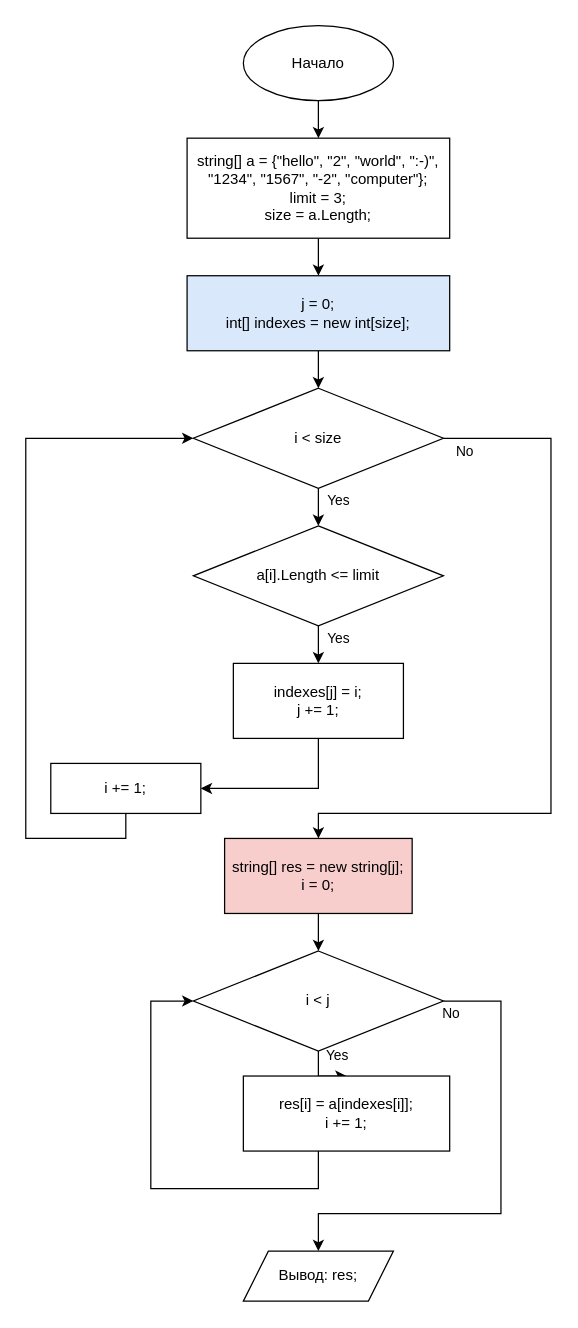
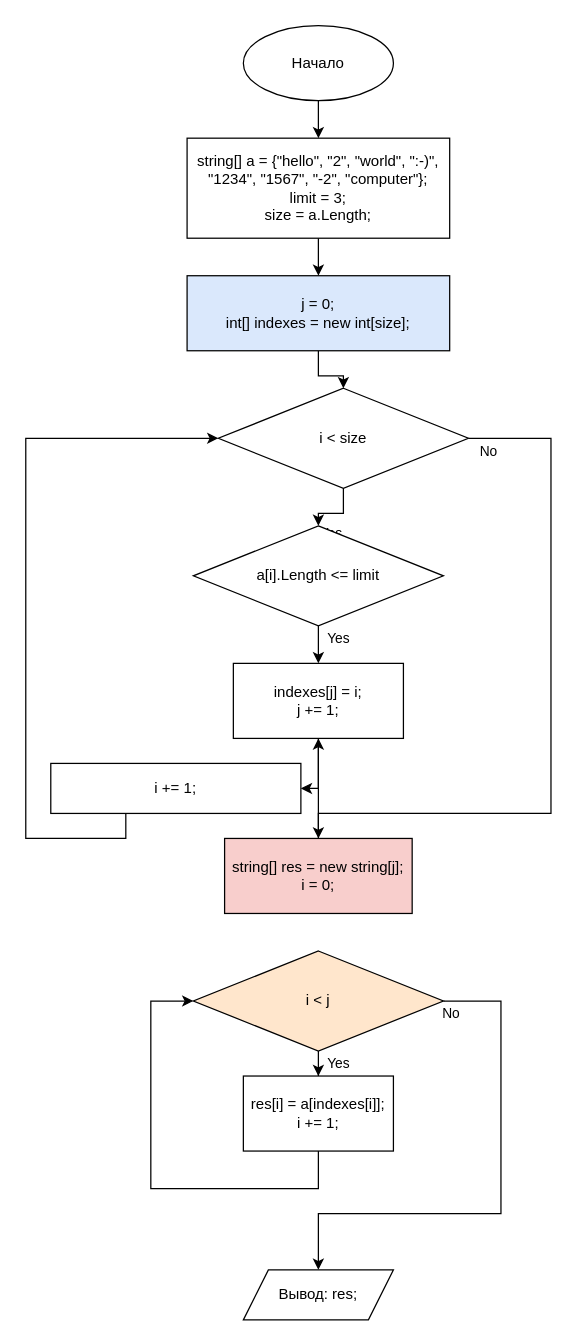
  <mxCell id="0" />
  <mxCell id="1" parent="0" />
  <mxCell id="2" style="edgeStyle=orthogonalEdgeStyle;rounded=0;orthogonalLoop=1;jettySize=auto;html=1;entryX=0.5;entryY=0;entryDx=0;entryDy=0;" edge="1" parent="1" source="3" target="5"><mxGeometry relative="1" as="geometry" /></mxCell>
  <mxCell id="3" value="Начало" style="ellipse;whiteSpace=wrap;html=1;" vertex="1" parent="1"><mxGeometry x="194" y="20" width="120" height="60" as="geometry" /></mxCell>
  <mxCell id="4" style="edgeStyle=orthogonalEdgeStyle;rounded=0;orthogonalLoop=1;jettySize=auto;html=1;entryX=0.5;entryY=0;entryDx=0;entryDy=0;" edge="1" parent="1" source="5" target="7"><mxGeometry relative="1" as="geometry" /></mxCell>
  <mxCell id="5" value="string[] a = {&quot;hello&quot;, &quot;2&quot;, &quot;world&quot;, &quot;:-)&quot;, &quot;1234&quot;, &quot;1567&quot;, &quot;-2&quot;, &quot;computer&quot;};&lt;br&gt;limit = 3;&lt;br&gt;size = a.Length;" style="rounded=0;whiteSpace=wrap;html=1;" vertex="1" parent="1"><mxGeometry x="149" y="110" width="210" height="80" as="geometry" /></mxCell>
  <mxCell id="6" style="edgeStyle=orthogonalEdgeStyle;rounded=0;orthogonalLoop=1;jettySize=auto;html=1;entryX=0.5;entryY=0;entryDx=0;entryDy=0;" edge="1" parent="1" source="7" target="11"><mxGeometry relative="1" as="geometry" /></mxCell>
  <mxCell id="7" value="j = 0;&lt;br&gt;int[] indexes = new int[size];" style="rounded=0;whiteSpace=wrap;html=1;fillColor=#dae8fc;" vertex="1" parent="1"><mxGeometry x="149" y="220" width="210" height="60" as="geometry" /></mxCell>
  <mxCell id="8" value="Yes" style="edgeStyle=orthogonalEdgeStyle;rounded=0;orthogonalLoop=1;jettySize=auto;html=1;entryX=0.5;entryY=0;entryDx=0;entryDy=0;" edge="1" parent="1" source="11" target="13"><mxGeometry x="0.2" y="16" relative="1" as="geometry"><mxPoint as="offset" /></mxGeometry></mxCell>
  <mxCell id="9" style="edgeStyle=orthogonalEdgeStyle;rounded=0;orthogonalLoop=1;jettySize=auto;html=1;entryX=0.5;entryY=0;entryDx=0;entryDy=0;" edge="1" parent="1" source="11" target="19"><mxGeometry relative="1" as="geometry"><Array as="points"><mxPoint x="440" y="350" /><mxPoint x="440" y="650" /><mxPoint x="254" y="650" /></Array></mxGeometry></mxCell>
  <mxCell id="10" value="No" style="edgeLabel;html=1;align=center;verticalAlign=middle;resizable=0;points=[];" vertex="1" connectable="0" parent="9"><mxGeometry x="-0.878" y="-1" relative="1" as="geometry"><mxPoint x="-20" y="9" as="offset" /></mxGeometry></mxCell>
- <mxCell id="11" value="i &amp;lt; size" style="rhombus;whiteSpace=wrap;html=1;" vertex="1" parent="1"><mxGeometry x="154" y="310" width="200" height="80" as="geometry" /></mxCell>
+ <mxCell id="11" value="i &amp;lt; size" style="rhombus;whiteSpace=wrap;html=1;" vertex="1" parent="1"><mxGeometry x="174" y="310" width="200" height="80" as="geometry" /></mxCell>
  <mxCell id="12" value="Yes" style="edgeStyle=orthogonalEdgeStyle;rounded=0;orthogonalLoop=1;jettySize=auto;html=1;entryX=0.5;entryY=0;entryDx=0;entryDy=0;" edge="1" parent="1" source="13" target="15"><mxGeometry x="0.2" y="16" relative="1" as="geometry"><mxPoint as="offset" /></mxGeometry></mxCell>
  <mxCell id="13" value="a[i].Length &amp;lt;= limit" style="rhombus;whiteSpace=wrap;html=1;" vertex="1" parent="1"><mxGeometry x="154" y="420" width="200" height="80" as="geometry" /></mxCell>
  <mxCell id="14" style="edgeStyle=orthogonalEdgeStyle;rounded=0;orthogonalLoop=1;jettySize=auto;html=1;entryX=1;entryY=0.5;entryDx=0;entryDy=0;" edge="1" parent="1" source="15" target="17"><mxGeometry relative="1" as="geometry"><Array as="points"><mxPoint x="254" y="630" /></Array></mxGeometry></mxCell>
  <mxCell id="15" value="indexes[j] = i;&lt;br&gt;j += 1;" style="rounded=0;whiteSpace=wrap;html=1;" vertex="1" parent="1"><mxGeometry x="186" y="530" width="136" height="60" as="geometry" /></mxCell>
  <mxCell id="16" style="edgeStyle=orthogonalEdgeStyle;rounded=0;orthogonalLoop=1;jettySize=auto;html=1;entryX=0;entryY=0.5;entryDx=0;entryDy=0;" edge="1" parent="1" source="17" target="11"><mxGeometry relative="1" as="geometry"><Array as="points"><mxPoint x="100" y="670" /><mxPoint x="20" y="670" /><mxPoint x="20" y="350" /></Array></mxGeometry></mxCell>
- <mxCell id="17" value="i += 1;" style="rounded=0;whiteSpace=wrap;html=1;" vertex="1" parent="1"><mxGeometry x="40" y="610" width="120" height="40" as="geometry" /></mxCell>
- <mxCell id="18" style="edgeStyle=orthogonalEdgeStyle;rounded=0;orthogonalLoop=1;jettySize=auto;html=1;entryX=0.5;entryY=0;entryDx=0;entryDy=0;" edge="1" parent="1" source="19" target="22"><mxGeometry relative="1" as="geometry" /></mxCell>
+ <mxCell id="17" value="i += 1;" style="rounded=0;whiteSpace=wrap;html=1;" vertex="1" parent="1"><mxGeometry x="40" y="610" width="200" height="40" as="geometry" /></mxCell>
+ <mxCell id="18" style="edgeStyle=orthogonalEdgeStyle;rounded=0;orthogonalLoop=1;jettySize=auto;html=1;" edge="1" parent="1" source="19" target="15"><mxGeometry relative="1" as="geometry" /></mxCell>
  <mxCell id="19" value="string[] res = new string[j];&lt;br&gt;i = 0;" style="rounded=0;whiteSpace=wrap;html=1;fillColor=#f8cecc;" vertex="1" parent="1"><mxGeometry x="179" y="670" width="150" height="60" as="geometry" /></mxCell>
  <mxCell id="20" value="Yes" style="edgeStyle=orthogonalEdgeStyle;rounded=0;orthogonalLoop=1;jettySize=auto;html=1;entryX=0.5;entryY=0;entryDx=0;entryDy=0;" edge="1" parent="1" source="22" target="24"><mxGeometry x="0.667" y="16" relative="1" as="geometry"><mxPoint as="offset" /></mxGeometry></mxCell>
  <mxCell id="21" value="No" style="edgeStyle=orthogonalEdgeStyle;rounded=0;orthogonalLoop=1;jettySize=auto;html=1;entryX=0.5;entryY=0;entryDx=0;entryDy=0;" edge="1" parent="1" source="22" target="25"><mxGeometry x="-0.969" y="-10" relative="1" as="geometry"><mxPoint x="254" y="1030" as="targetPoint" /><Array as="points"><mxPoint x="400" y="800" /><mxPoint x="400" y="970" /><mxPoint x="254" y="970" /></Array><mxPoint as="offset" /></mxGeometry></mxCell>
- <mxCell id="22" value="i &amp;lt; j" style="rhombus;whiteSpace=wrap;html=1;" vertex="1" parent="1"><mxGeometry x="154" y="760" width="200" height="80" as="geometry" /></mxCell>
+ <mxCell id="22" value="i &amp;lt; j" style="rhombus;whiteSpace=wrap;html=1;fillColor=#ffe6cc;" vertex="1" parent="1"><mxGeometry x="154" y="760" width="200" height="80" as="geometry" /></mxCell>
  <mxCell id="23" style="edgeStyle=orthogonalEdgeStyle;rounded=0;orthogonalLoop=1;jettySize=auto;html=1;entryX=0;entryY=0.5;entryDx=0;entryDy=0;" edge="1" parent="1" source="24" target="22"><mxGeometry relative="1" as="geometry"><Array as="points"><mxPoint x="254" y="950" /><mxPoint x="120" y="950" /><mxPoint x="120" y="800" /></Array></mxGeometry></mxCell>
- <mxCell id="24" value="res[i] = a[indexes[i]];&lt;br&gt;i += 1;" style="rounded=0;whiteSpace=wrap;html=1;" vertex="1" parent="1"><mxGeometry x="194" y="860" width="165" height="60" as="geometry" /></mxCell>
- <mxCell id="25" value="Вывод: res;" style="shape=parallelogram;perimeter=parallelogramPerimeter;whiteSpace=wrap;html=1;fixedSize=1;" vertex="1" parent="1"><mxGeometry x="194" y="1000" width="120" height="40" as="geometry" /></mxCell>
+ <mxCell id="24" value="res[i] = a[indexes[i]];&lt;br&gt;i += 1;" style="rounded=0;whiteSpace=wrap;html=1;" vertex="1" parent="1"><mxGeometry x="194" y="860" width="120" height="60" as="geometry" /></mxCell>
+ <mxCell id="25" value="Вывод: res;" style="shape=parallelogram;perimeter=parallelogramPerimeter;whiteSpace=wrap;html=1;fixedSize=1;" vertex="1" parent="1"><mxGeometry x="194" y="1015" width="120" height="40" as="geometry" /></mxCell>
